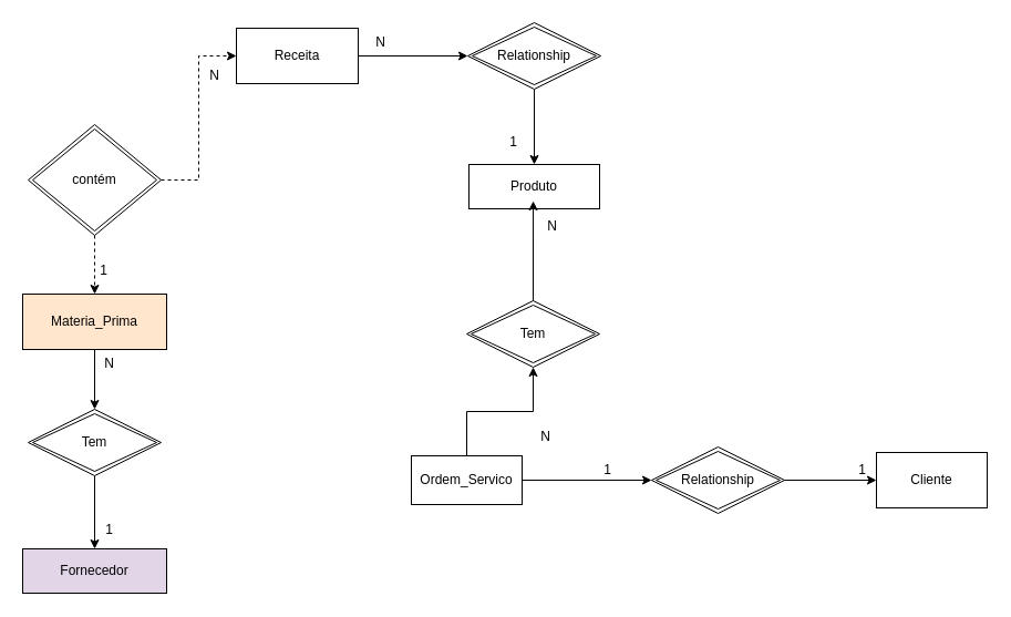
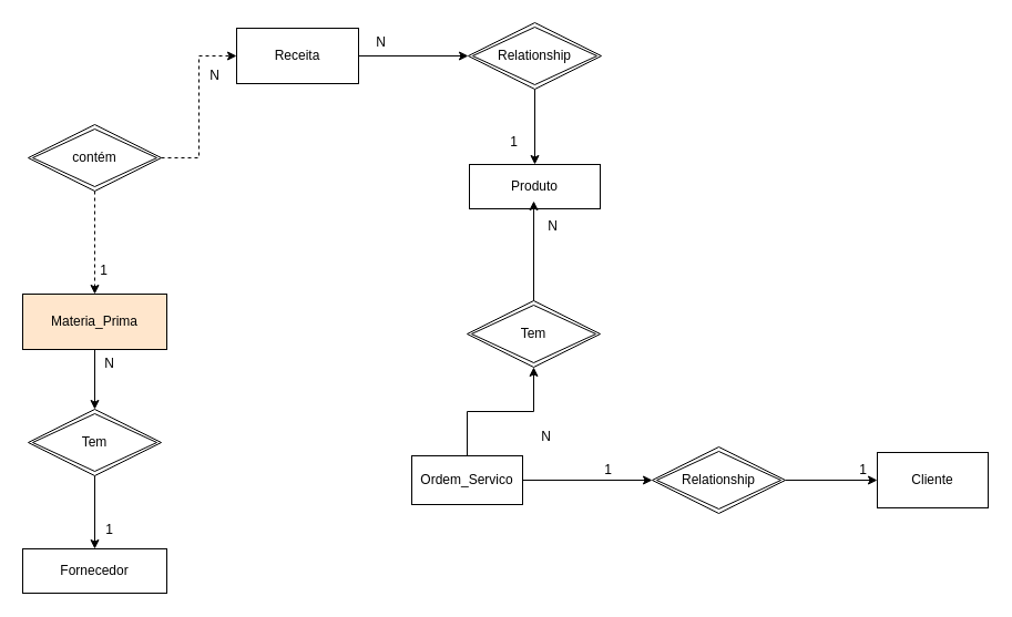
  <mxCell id="0" />
  <mxCell id="1" parent="0" />
- <mxCell id="2" value="Fornecedor" style="whiteSpace=wrap;html=1;align=center;fillColor=#e1d5e7;" vertex="1" parent="1"><mxGeometry x="20" y="495" width="130" height="40" as="geometry" /></mxCell>
+ <mxCell id="2" value="Fornecedor" style="whiteSpace=wrap;html=1;align=center;" vertex="1" parent="1"><mxGeometry x="20" y="495" width="130" height="40" as="geometry" /></mxCell>
  <mxCell id="3" value="Produto" style="whiteSpace=wrap;html=1;align=center;" vertex="1" parent="1"><mxGeometry x="423" y="148" width="118" height="40" as="geometry" /></mxCell>
  <mxCell id="4" style="edgeStyle=orthogonalEdgeStyle;rounded=0;orthogonalLoop=1;jettySize=auto;html=1;entryX=0.5;entryY=0;entryDx=0;entryDy=0;" edge="1" parent="1" source="5" target="2"><mxGeometry relative="1" as="geometry" /></mxCell>
  <mxCell id="5" value="Tem" style="shape=rhombus;double=1;perimeter=rhombusPerimeter;whiteSpace=wrap;html=1;align=center;" vertex="1" parent="1"><mxGeometry x="25" y="369" width="120" height="60" as="geometry" /></mxCell>
  <mxCell id="6" value="Cliente" style="whiteSpace=wrap;html=1;align=center;" vertex="1" parent="1"><mxGeometry x="791" y="408" width="100" height="50" as="geometry" /></mxCell>
  <mxCell id="7" style="edgeStyle=orthogonalEdgeStyle;rounded=0;orthogonalLoop=1;jettySize=auto;html=1;" edge="1" parent="1" source="9" target="10"><mxGeometry relative="1" as="geometry" /></mxCell>
  <mxCell id="8" style="edgeStyle=orthogonalEdgeStyle;rounded=0;orthogonalLoop=1;jettySize=auto;html=1;entryX=0;entryY=0.5;entryDx=0;entryDy=0;" edge="1" parent="1" source="9" target="13"><mxGeometry relative="1" as="geometry" /></mxCell>
  <mxCell id="9" value="Ordem_Servico" style="whiteSpace=wrap;html=1;align=center;" vertex="1" parent="1"><mxGeometry x="371" y="411" width="100" height="44" as="geometry" /></mxCell>
  <mxCell id="10" value="Tem" style="shape=rhombus;double=1;perimeter=rhombusPerimeter;whiteSpace=wrap;html=1;align=center;" vertex="1" parent="1"><mxGeometry x="421" y="271" width="120" height="60" as="geometry" /></mxCell>
  <mxCell id="11" style="edgeStyle=orthogonalEdgeStyle;rounded=0;orthogonalLoop=1;jettySize=auto;html=1;entryX=0.492;entryY=0.825;entryDx=0;entryDy=0;entryPerimeter=0;" edge="1" parent="1" source="10" target="3"><mxGeometry relative="1" as="geometry" /></mxCell>
  <mxCell id="12" style="edgeStyle=orthogonalEdgeStyle;rounded=0;orthogonalLoop=1;jettySize=auto;html=1;" edge="1" parent="1" source="13" target="6"><mxGeometry relative="1" as="geometry" /></mxCell>
  <mxCell id="13" value="Relationship" style="shape=rhombus;double=1;perimeter=rhombusPerimeter;whiteSpace=wrap;html=1;align=center;" vertex="1" parent="1"><mxGeometry x="588" y="403" width="120" height="60" as="geometry" /></mxCell>
  <mxCell id="14" style="edgeStyle=orthogonalEdgeStyle;rounded=0;orthogonalLoop=1;jettySize=auto;html=1;entryX=0.5;entryY=0;entryDx=0;entryDy=0;dashed=1;" edge="1" parent="1" source="16" target="18"><mxGeometry relative="1" as="geometry" /></mxCell>
  <mxCell id="15" style="edgeStyle=orthogonalEdgeStyle;rounded=0;orthogonalLoop=1;jettySize=auto;html=1;entryX=0;entryY=0.5;entryDx=0;entryDy=0;dashed=1;" edge="1" parent="1" source="16" target="27"><mxGeometry relative="1" as="geometry" /></mxCell>
- <mxCell id="16" value="contém" style="shape=rhombus;double=1;perimeter=rhombusPerimeter;whiteSpace=wrap;html=1;align=center;" vertex="1" parent="1"><mxGeometry x="25" y="112" width="120" height="100" as="geometry" /></mxCell>
+ <mxCell id="16" value="contém" style="shape=rhombus;double=1;perimeter=rhombusPerimeter;whiteSpace=wrap;html=1;align=center;" vertex="1" parent="1"><mxGeometry x="25" y="112" width="120" height="60" as="geometry" /></mxCell>
  <mxCell id="17" style="edgeStyle=orthogonalEdgeStyle;rounded=0;orthogonalLoop=1;jettySize=auto;html=1;entryX=0.5;entryY=0;entryDx=0;entryDy=0;" edge="1" parent="1" source="18" target="5"><mxGeometry relative="1" as="geometry" /></mxCell>
  <mxCell id="18" value="Materia_Prima" style="whiteSpace=wrap;html=1;align=center;fillColor=#ffe6cc;" vertex="1" parent="1"><mxGeometry x="20" y="265" width="130" height="50" as="geometry" /></mxCell>
  <mxCell id="19" value="1" style="text;html=1;align=center;verticalAlign=middle;resizable=0;points=[];autosize=1;strokeColor=none;fillColor=none;" vertex="1" parent="1"><mxGeometry x="78" y="229" width="30" height="30" as="geometry" /></mxCell>
  <mxCell id="20" value="1" style="text;html=1;align=center;verticalAlign=middle;resizable=0;points=[];autosize=1;strokeColor=none;fillColor=none;" vertex="1" parent="1"><mxGeometry x="83" y="463" width="30" height="30" as="geometry" /></mxCell>
  <mxCell id="21" value="N" style="text;html=1;align=center;verticalAlign=middle;resizable=0;points=[];autosize=1;strokeColor=none;fillColor=none;" vertex="1" parent="1"><mxGeometry x="83" y="313" width="30" height="30" as="geometry" /></mxCell>
  <mxCell id="22" value="N" style="text;html=1;align=center;verticalAlign=middle;resizable=0;points=[];autosize=1;strokeColor=none;fillColor=none;" vertex="1" parent="1"><mxGeometry x="477" y="379" width="30" height="30" as="geometry" /></mxCell>
  <mxCell id="23" value="N" style="text;html=1;align=center;verticalAlign=middle;resizable=0;points=[];autosize=1;strokeColor=none;fillColor=none;" vertex="1" parent="1"><mxGeometry x="483" y="189" width="30" height="30" as="geometry" /></mxCell>
  <mxCell id="24" value="1" style="text;html=1;align=center;verticalAlign=middle;resizable=0;points=[];autosize=1;strokeColor=none;fillColor=none;" vertex="1" parent="1"><mxGeometry x="533" y="409" width="30" height="30" as="geometry" /></mxCell>
  <mxCell id="25" value="1" style="text;html=1;align=center;verticalAlign=middle;resizable=0;points=[];autosize=1;strokeColor=none;fillColor=none;" vertex="1" parent="1"><mxGeometry x="763" y="409" width="30" height="30" as="geometry" /></mxCell>
  <mxCell id="26" style="edgeStyle=orthogonalEdgeStyle;rounded=0;orthogonalLoop=1;jettySize=auto;html=1;entryX=0;entryY=0.5;entryDx=0;entryDy=0;" edge="1" parent="1" source="27" target="29"><mxGeometry relative="1" as="geometry" /></mxCell>
  <mxCell id="27" value="Receita" style="whiteSpace=wrap;html=1;align=center;" vertex="1" parent="1"><mxGeometry x="213" y="25" width="110" height="50" as="geometry" /></mxCell>
  <mxCell id="28" style="edgeStyle=orthogonalEdgeStyle;rounded=0;orthogonalLoop=1;jettySize=auto;html=1;entryX=0.5;entryY=0;entryDx=0;entryDy=0;" edge="1" parent="1" source="29" target="3"><mxGeometry relative="1" as="geometry" /></mxCell>
  <mxCell id="29" value="Relationship" style="shape=rhombus;double=1;perimeter=rhombusPerimeter;whiteSpace=wrap;html=1;align=center;" vertex="1" parent="1"><mxGeometry x="422" y="20" width="120" height="60" as="geometry" /></mxCell>
  <mxCell id="30" value="N" style="text;html=1;align=center;verticalAlign=middle;resizable=0;points=[];autosize=1;strokeColor=none;fillColor=none;" vertex="1" parent="1"><mxGeometry x="328" y="23" width="30" height="30" as="geometry" /></mxCell>
  <mxCell id="31" value="1" style="text;html=1;align=center;verticalAlign=middle;resizable=0;points=[];autosize=1;strokeColor=none;fillColor=none;" vertex="1" parent="1"><mxGeometry x="448" y="113" width="30" height="30" as="geometry" /></mxCell>
  <mxCell id="32" value="N" style="text;html=1;align=center;verticalAlign=middle;resizable=0;points=[];autosize=1;strokeColor=none;fillColor=none;" vertex="1" parent="1"><mxGeometry x="178" y="53" width="30" height="30" as="geometry" /></mxCell>
